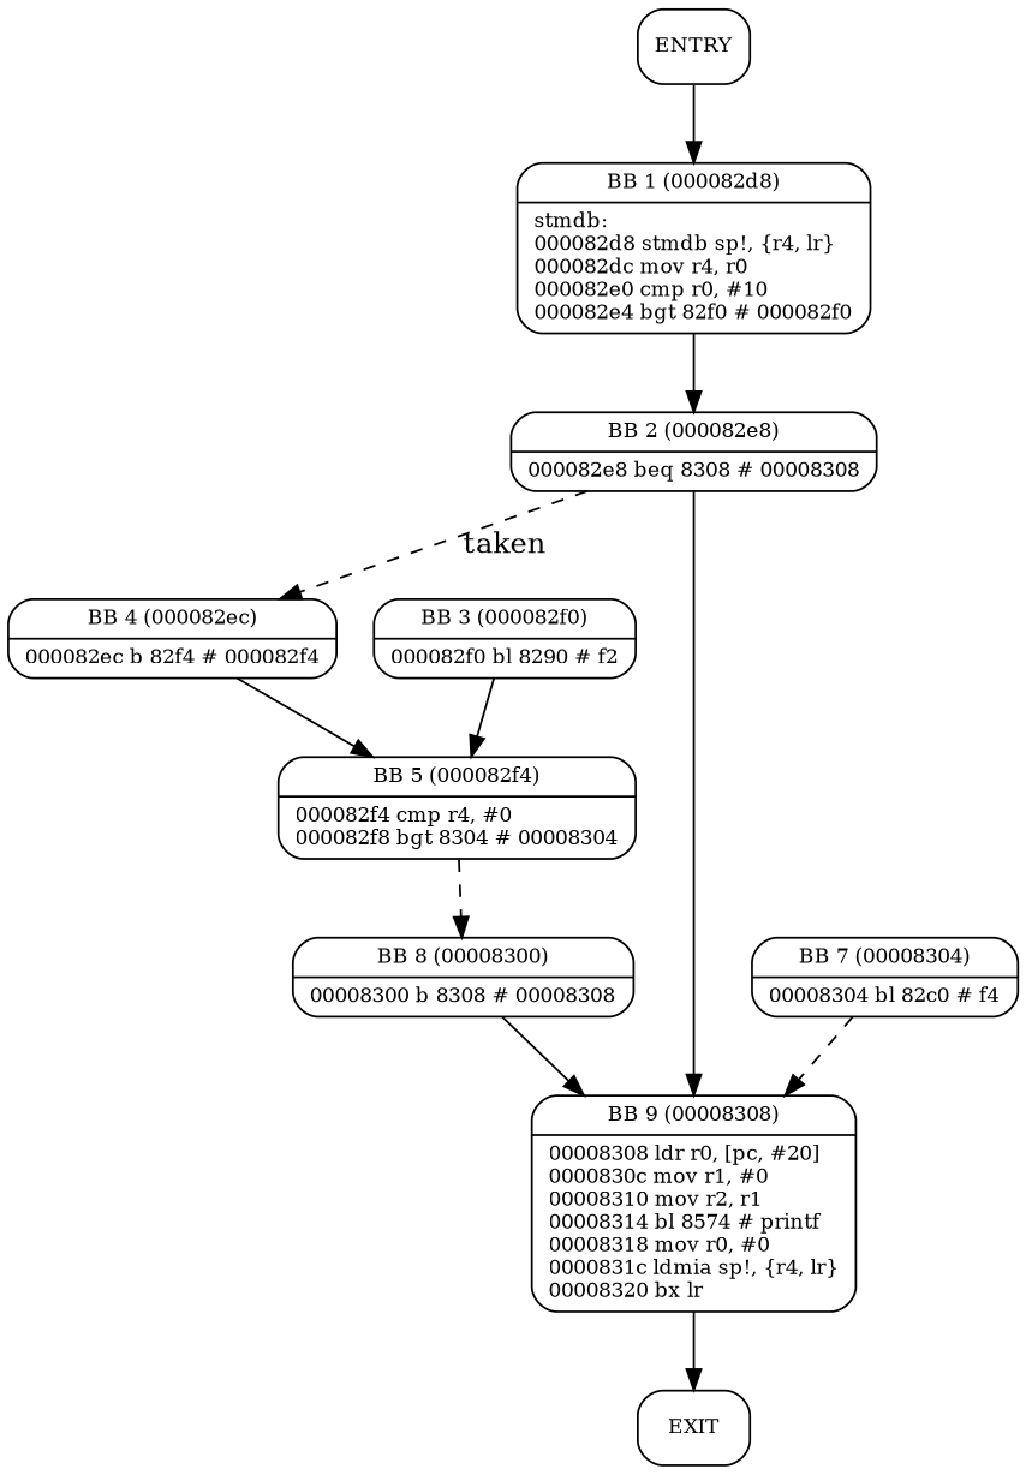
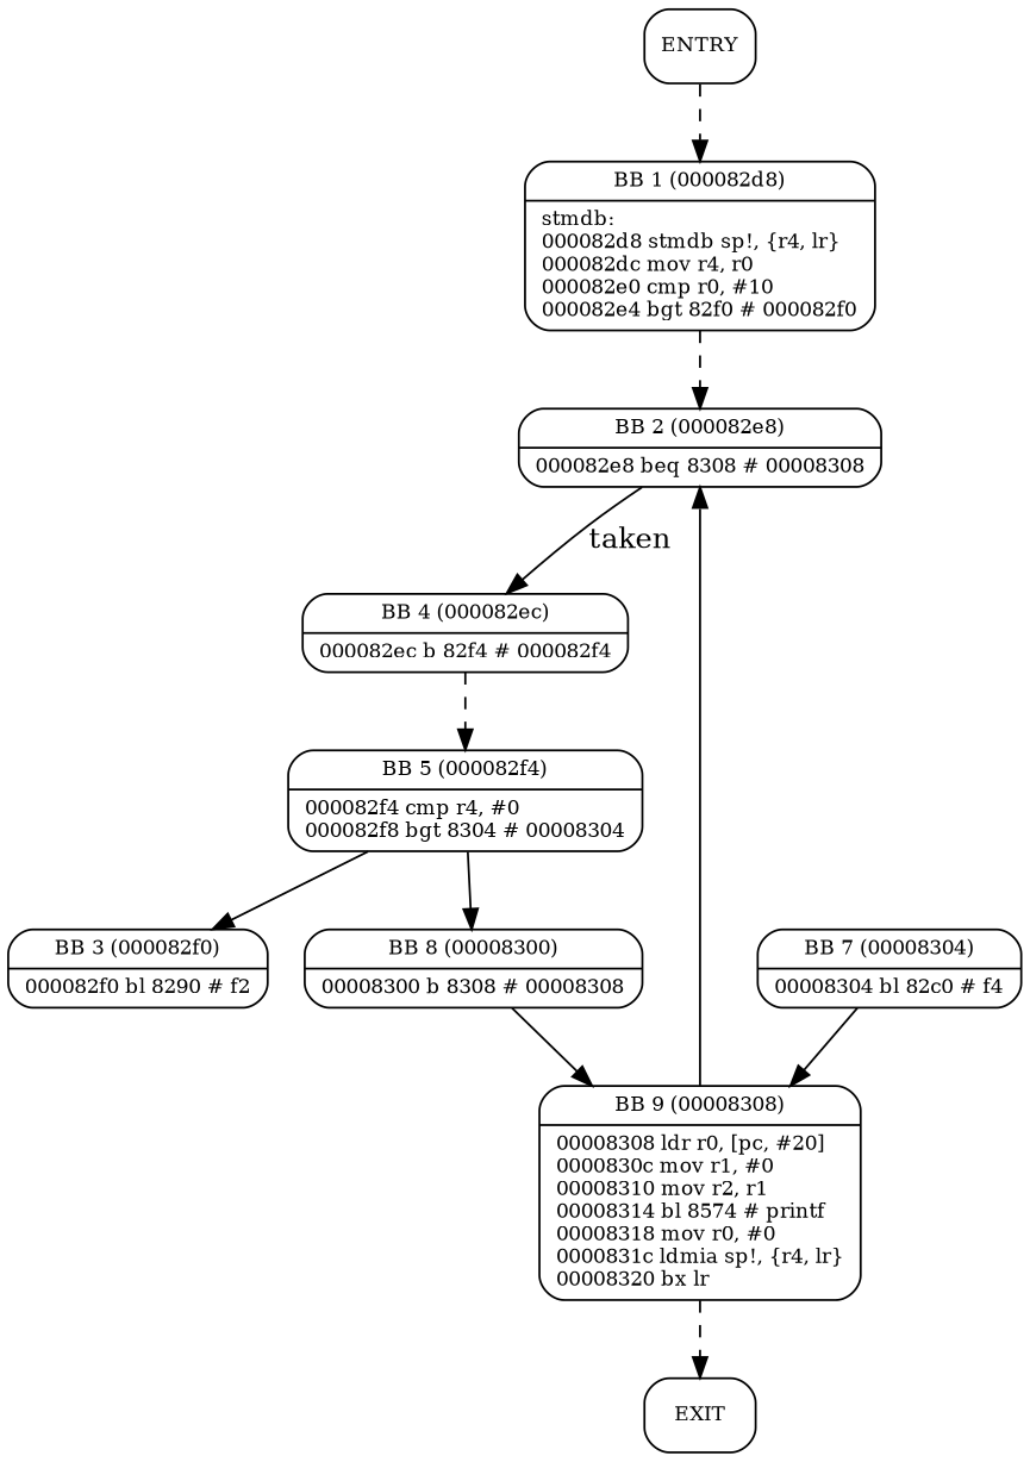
  digraph {
    node [fontsize=10 labeljust=l shape=Mrecord]
    edge [weight=4]
    n1 [label=ENTRY]
    n2 [label="{BB 1 (000082d8) | stmdb:\l000082d8    stmdb sp!, \{r4, lr\}\l000082dc    mov r4, r0\l000082e0    cmp r0, #10\l000082e4    bgt 82f0    # 000082f0\l }"]
    n3 [label="{BB 2 (000082e8) | 000082e8    beq 8308    # 00008308\l }"]
    n4 [label="{BB 3 (000082f0) | 000082f0    bl 8290    # f2\l }"]
    n5 [label="{BB 5 (000082f4) | 000082f4    cmp r4, #0\l000082f8    bgt 8304    # 00008304\l }"]
    n6 [label="{BB 4 (000082ec) | 000082ec    b 82f4    # 000082f4\l }"]
    n7 [label="{BB 9 (00008308) | 00008308    ldr r0, [pc, #20]\l0000830c    mov r1, #0\l00008310    mov r2, r1\l00008314    bl 8574    # printf\l00008318    mov r0, #0\l0000831c    ldmia sp!, \{r4, lr\}\l00008320    bx lr\l }"]
    n8 [label="{BB 8 (00008300) | 00008300    b 8308    # 00008308\l }"]
    n9 [label=EXIT]
    n10 [label="{BB 7 (00008304) | 00008304    bl 82c0    # f4\l }"]
-   n1 -> n2 [style=solid weight=1]
-   n2 -> n3
-   n3 -> n6 [label=taken weight=3 style=dashed]
-   n3 -> n7
-   n4 -> n5
-   n5 -> n8 [style=dashed]
-   n6 -> n5
-   n7 -> n9 [style=solid weight=1]
+   n1 -> n2 [style=dashed weight=1]
+   n2 -> n3 [style=dashed]
+   n3 -> n6 [label=taken weight=3]
+   n7 -> n3
+   n5 -> n4
+   n5 -> n8
+   n6 -> n5 [style=dashed]
+   n7 -> n9 [style=dashed weight=1]
    n8 -> n7
-   n10 -> n7 [style=dashed]
+   n10 -> n7
  }
